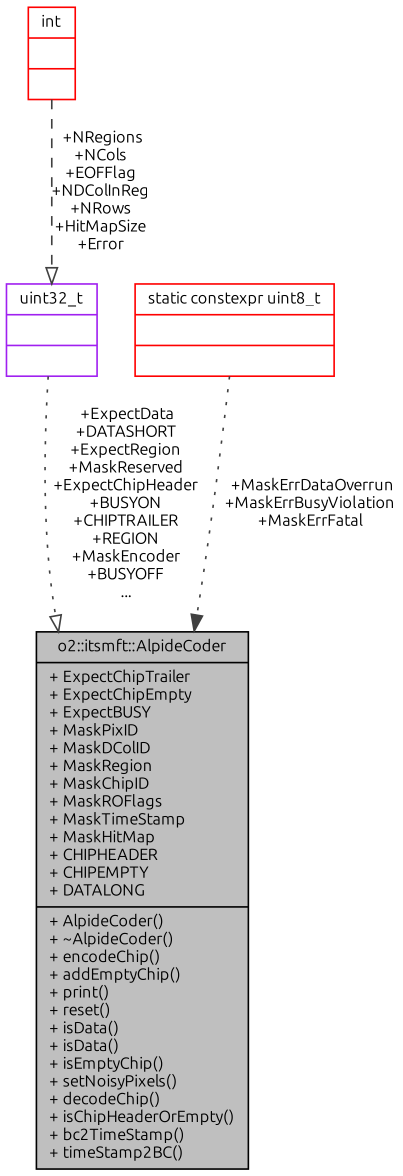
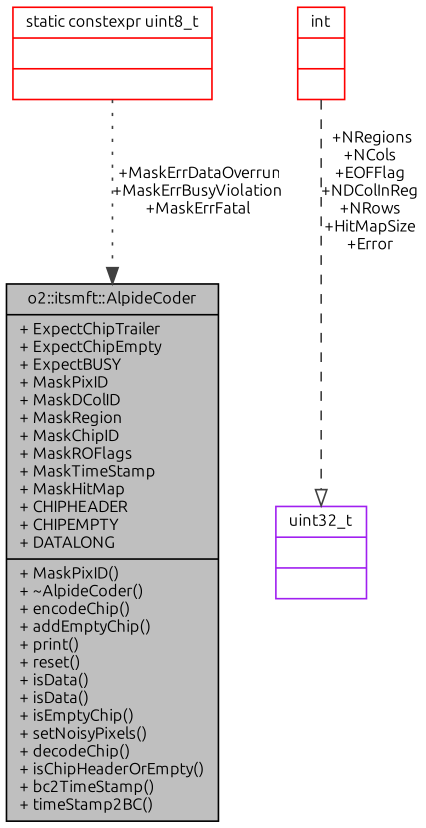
  digraph {
    fontname=Ubuntu
    node [color=red fontname=Ubuntu fontsize=10 shape=record]
    edge [arrowhead=onormal color=grey25 fontname=Ubuntu fontsize=10 labelfontname=Helvetica labelfontsize=10 style=dotted]
-   n1 [color=black fillcolor=grey75 fontcolor=black height=0.2 label="{o2::itsmft::AlpideCoder\n|+ ExpectChipTrailer\l+ ExpectChipEmpty\l+ ExpectBUSY\l+ MaskPixID\l+ MaskDColID\l+ MaskRegion\l+ MaskChipID\l+ MaskROFlags\l+ MaskTimeStamp\l+ MaskHitMap\l+ CHIPHEADER\l+ CHIPEMPTY\l+ DATALONG\l|+ AlpideCoder()\l+ ~AlpideCoder()\l+ encodeChip()\l+ addEmptyChip()\l+ print()\l+ reset()\l+ isData()\l+ isData()\l+ isEmptyChip()\l+ setNoisyPixels()\l+ decodeChip()\l+ isChipHeaderOrEmpty()\l+ bc2TimeStamp()\l+ timeStamp2BC()\l}" style=filled width=0.4]
+   n1 [color=black fillcolor=grey75 fontcolor=black height=0.2 label="{o2::itsmft::AlpideCoder\n|+ ExpectChipTrailer\l+ ExpectChipEmpty\l+ ExpectBUSY\l+ MaskPixID\l+ MaskDColID\l+ MaskRegion\l+ MaskChipID\l+ MaskROFlags\l+ MaskTimeStamp\l+ MaskHitMap\l+ CHIPHEADER\l+ CHIPEMPTY\l+ DATALONG\l|+ MaskPixID()\l+ ~AlpideCoder()\l+ encodeChip()\l+ addEmptyChip()\l+ print()\l+ reset()\l+ isData()\l+ isData()\l+ isEmptyChip()\l+ setNoisyPixels()\l+ decodeChip()\l+ isChipHeaderOrEmpty()\l+ bc2TimeStamp()\l+ timeStamp2BC()\l}" style=filled width=0.4]
    n2 [color=purple height=0.2 label="{uint32_t\n||}" width=0.4]
    n3 [height=0.2 label="{int\n||}" width=0.4]
    n4 [height=0.2 label="{static constexpr uint8_t\n||}" width=0.4]
-   n2 -> n1 [label=" +ExpectData\n+DATASHORT\n+ExpectRegion\n+MaskReserved\n+ExpectChipHeader\n+BUSYON\n+CHIPTRAILER\n+REGION\n+MaskEncoder\n+BUSYOFF\n..."]
    n3 -> n2 [label=" +NRegions\n+NCols\n+EOFFlag\n+NDColInReg\n+NRows\n+HitMapSize\n+Error" style=dashed]
    n4 -> n1 [arrowhead=normal label=" +MaskErrDataOverrun\n+MaskErrBusyViolation\n+MaskErrFatal"]
  }
